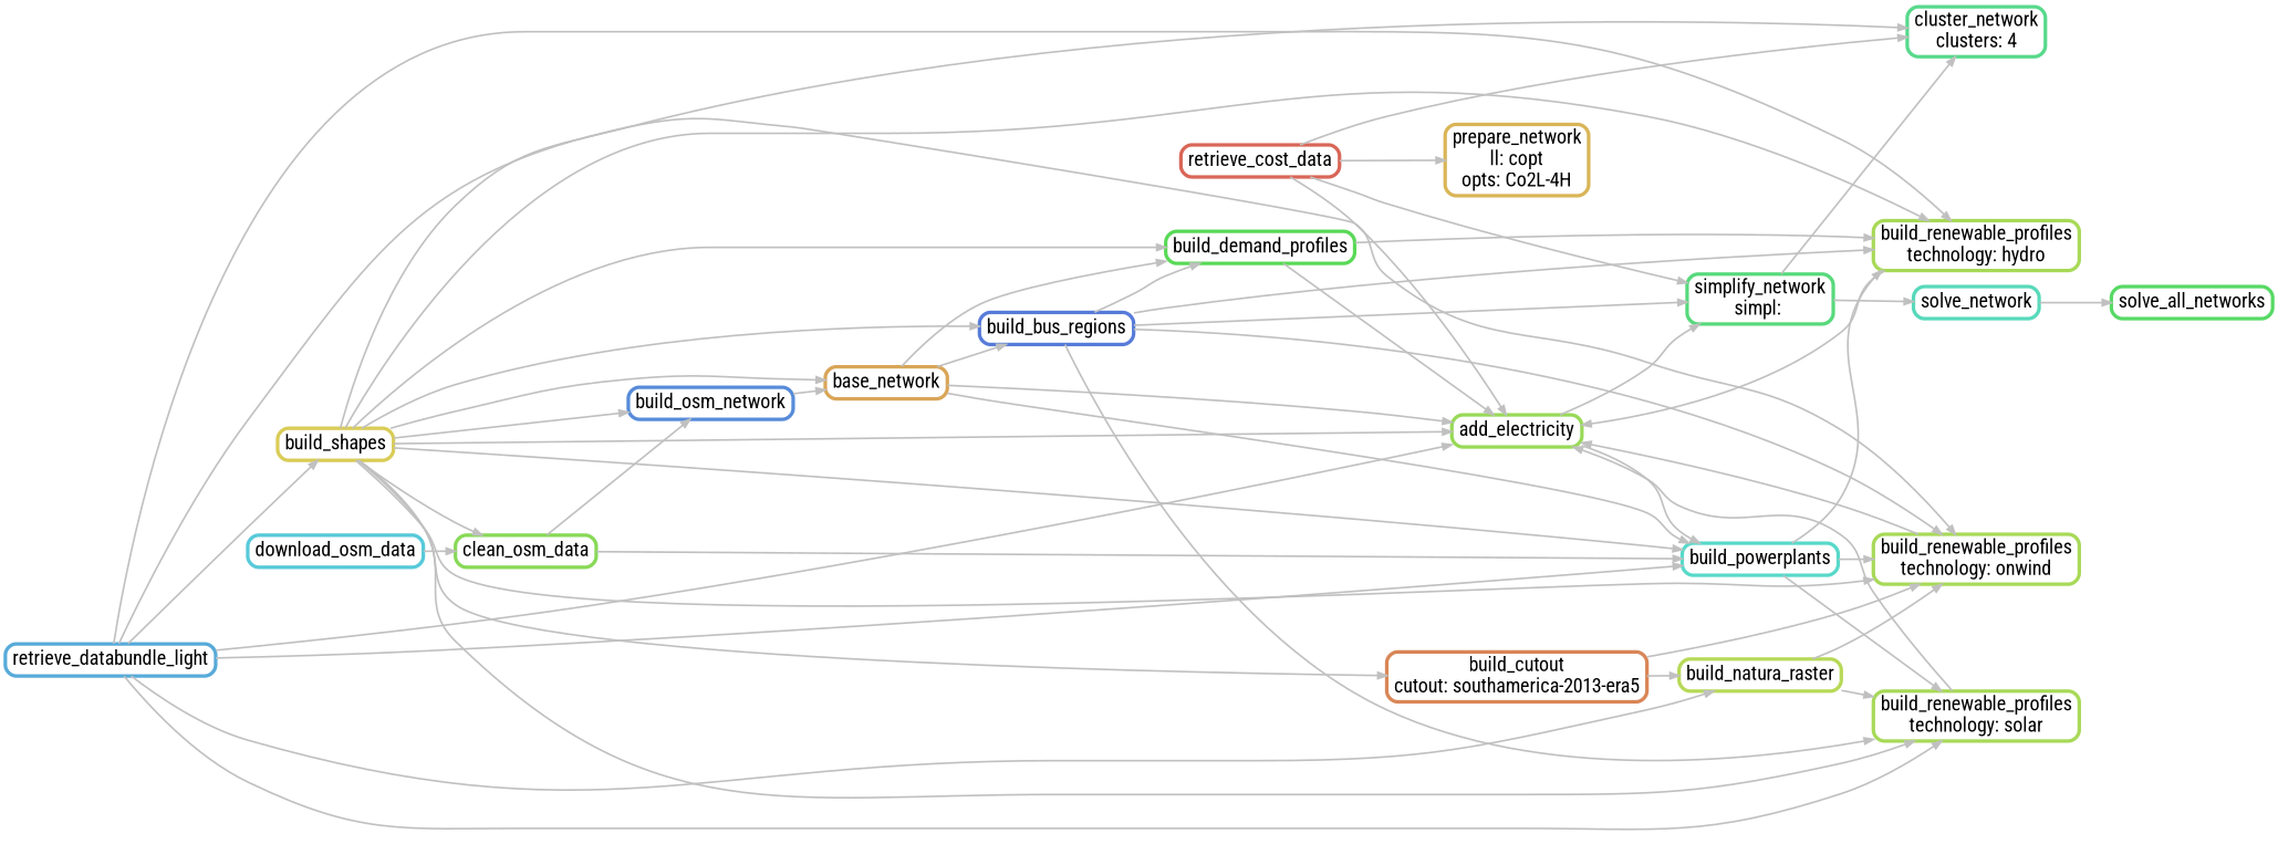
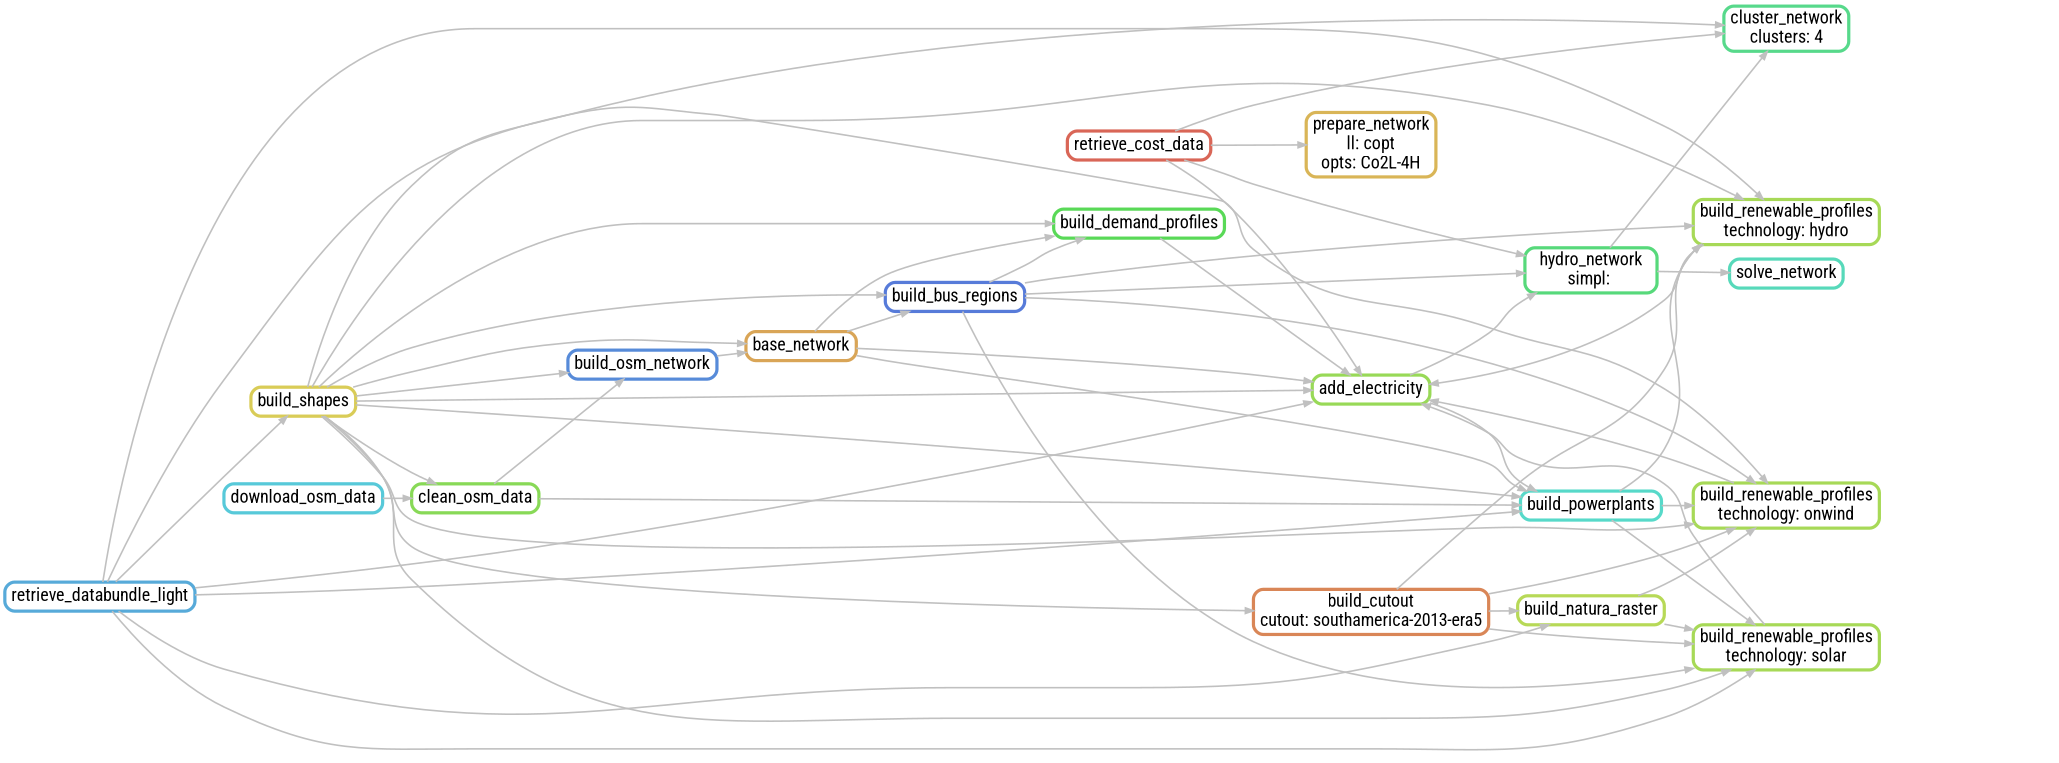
  digraph {
    bgcolor=white
    fontname="Roboto Condensed"
    rankdir=LR
    node [color="0.23 0.6 0.85" fontname="Roboto Condensed" fontsize=22 penwidth=4 shape=box style=rounded]
    edge [color=grey fontname="Roboto Condensed" penwidth=2]
-   n1 [color="0.35 0.6 0.85" label=solve_all_networks]
    n2 [color="0.46 0.6 0.85" label=solve_network]
    n3 [color="0.12 0.6 0.85" label="prepare_network\nll: copt\nopts: Co2L-4H"]
    n4 [color="0.40 0.6 0.85" label="cluster_network\nclusters: 4"]
-   n5 [color="0.38 0.6 0.85" label="simplify_network\nsimpl: "]
+   n5 [color="0.38 0.6 0.85" label="hydro_network\nsimpl: "]
    n6 [color="0.25 0.6 0.85" label=add_electricity]
    n7 [color="0.48 0.6 0.85" label=build_powerplants]
    n8 [label="build_renewable_profiles\ntechnology: onwind"]
    n9 [color="0.21 0.6 0.85" label=build_natura_raster]
    n10 [label="build_renewable_profiles\ntechnology: solar"]
    n11 [label="build_renewable_profiles\ntechnology: hydro"]
    n12 [color="0.56 0.6 0.85" label=retrieve_databundle_light]
    n13 [color="0.15 0.6 0.85" label=build_shapes]
    n14 [color="0.06 0.6 0.85" label="build_cutout\ncutout: southamerica-2013-era5"]
    n15 [color="0.10 0.6 0.85" label=base_network]
    n16 [color="0.60 0.6 0.85" label=build_osm_network]
    n17 [color="0.27 0.6 0.85" label=clean_osm_data]
    n18 [color="0.62 0.6 0.85" label=build_bus_regions]
    n19 [color="0.33 0.6 0.85" label=build_demand_profiles]
    n20 [color="0.52 0.6 0.85" label=download_osm_data]
    n21 [color="0.02 0.6 0.85" label=retrieve_cost_data]
-   n2 -> n1
    n5 -> n2
    n5 -> n4
    n6 -> n5
    n6 -> n7
    n7 -> n8
    n7 -> n10
    n7 -> n11
    n8 -> n6
    n9 -> n8
    n9 -> n10
    n10 -> n6
    n11 -> n6
    n12 -> n6
    n12 -> n7
    n12 -> n8
    n12 -> n9
    n12 -> n10
    n12 -> n11
    n12 -> n13
    n13 -> n4
    n13 -> n6
    n13 -> n7
    n13 -> n8
    n13 -> n10
    n13 -> n11
    n13 -> n14
    n13 -> n15
    n13 -> n16
    n13 -> n17
    n13 -> n18
    n13 -> n19
    n14 -> n8
    n14 -> n9
-   n19 -> n11
+   n14 -> n10
+   n14 -> n11
    n15 -> n6
    n15 -> n7
    n15 -> n18
    n15 -> n19
    n16 -> n15
    n17 -> n7
    n17 -> n16
    n18 -> n5
    n18 -> n8
    n18 -> n10
    n18 -> n11
    n18 -> n19
    n19 -> n6
    n20 -> n17
    n21 -> n3
    n21 -> n4
    n21 -> n5
    n21 -> n6
  }
